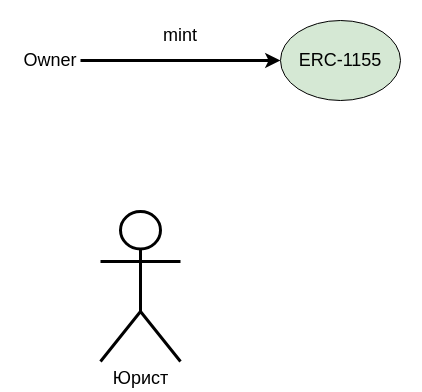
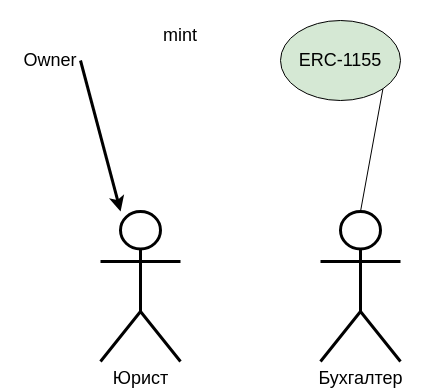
  <mxCell id="0" />
  <mxCell id="1" parent="0" />
  <mxCell id="2" value="&lt;font style=&quot;font-size: 18px;&quot;&gt;ERC-1155&lt;/font&gt;" style="ellipse;whiteSpace=wrap;html=1;fillColor=#d5e8d4;" vertex="1" parent="1"><mxGeometry x="280" y="20" width="120" height="80" as="geometry" /></mxCell>
  <mxCell id="3" value="&lt;font style=&quot;font-size: 18px;&quot;&gt;Owner&lt;/font&gt;" style="text;html=1;strokeColor=none;fillColor=none;align=center;verticalAlign=middle;whiteSpace=wrap;rounded=0;" vertex="1" parent="1"><mxGeometry x="20" y="45" width="60" height="30" as="geometry" /></mxCell>
- <mxCell id="4" value="" style="endArrow=classic;html=1;rounded=0;strokeWidth=3;exitX=1;exitY=0.5;exitDx=0;exitDy=0;entryX=0;entryY=0.5;entryDx=0;entryDy=0;" edge="1" parent="1" source="3" target="2"><mxGeometry width="50" height="50" relative="1" as="geometry"><mxPoint x="100" y="60" as="sourcePoint" /><mxPoint x="260" y="60" as="targetPoint" /></mxGeometry></mxCell>
+ <mxCell id="4" value="" style="endArrow=classic;html=1;rounded=0;strokeWidth=3;exitX=1;exitY=0.5;exitDx=0;exitDy=0;" edge="1" parent="1" source="3" target="6"><mxGeometry width="50" height="50" relative="1" as="geometry"><mxPoint x="100" y="60" as="sourcePoint" /><mxPoint x="260" y="60" as="targetPoint" /></mxGeometry></mxCell>
  <mxCell id="5" value="&lt;font style=&quot;font-size: 18px;&quot;&gt;mint&lt;/font&gt;" style="text;html=1;strokeColor=none;fillColor=none;align=center;verticalAlign=middle;whiteSpace=wrap;rounded=0;" vertex="1" parent="1"><mxGeometry x="150" y="20" width="60" height="30" as="geometry" /></mxCell>
  <mxCell id="6" value="Юрист" style="shape=umlActor;verticalLabelPosition=bottom;verticalAlign=top;html=1;outlineConnect=0;strokeWidth=3;fontSize=18;" vertex="1" parent="1"><mxGeometry x="100" y="211" width="80" height="150" as="geometry" /></mxCell>
+ <mxCell id="7" value="Бухгалтер" style="shape=umlActor;verticalLabelPosition=bottom;verticalAlign=top;html=1;outlineConnect=0;strokeWidth=3;fontSize=18;" vertex="1" parent="1"><mxGeometry x="320" y="211" width="80" height="150" as="geometry" /></mxCell>
+ <mxCell id="8" value="" style="endArrow=none;html=1;rounded=0;exitX=1;exitY=1;exitDx=0;exitDy=0;entryX=0.5;entryY=0;entryDx=0;entryDy=0;entryPerimeter=0;" edge="1" parent="1" source="2" target="7"><mxGeometry width="50" height="50" relative="1" as="geometry"><mxPoint x="410" y="160" as="sourcePoint" /><mxPoint x="460" y="110" as="targetPoint" /></mxGeometry></mxCell>
